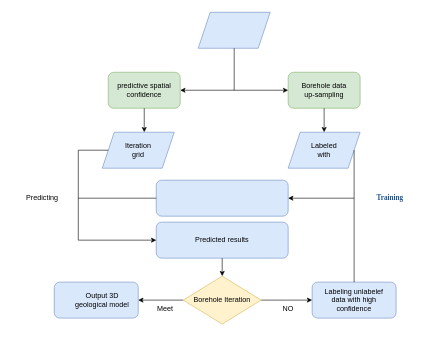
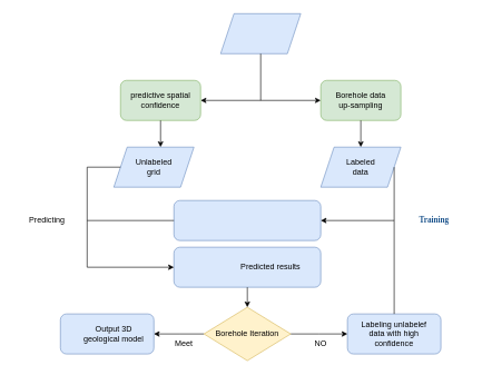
  <mxCell id="0" />
  <mxCell id="1" parent="0" />
  <mxCell id="2" value="" style="shape=parallelogram;perimeter=parallelogramPerimeter;whiteSpace=wrap;html=1;fixedSize=1;fillColor=#dae8fc;strokeColor=#6c8ebf;" vertex="1" parent="1"><mxGeometry x="330" y="20" width="120" height="60" as="geometry" /></mxCell>
  <mxCell id="3" value="" style="endArrow=classic;startArrow=classic;html=1;rounded=0;" edge="1" parent="1"><mxGeometry width="50" height="50" relative="1" as="geometry"><mxPoint x="300" y="150" as="sourcePoint" /><mxPoint x="480" y="150" as="targetPoint" /></mxGeometry></mxCell>
  <mxCell id="4" value="" style="endArrow=none;html=1;rounded=0;entryX=0.5;entryY=1;entryDx=0;entryDy=0;" edge="1" parent="1" target="2"><mxGeometry width="50" height="50" relative="1" as="geometry"><mxPoint x="390" y="150" as="sourcePoint" /><mxPoint x="420" y="30" as="targetPoint" /></mxGeometry></mxCell>
  <mxCell id="5" value="" style="rounded=1;whiteSpace=wrap;html=1;fillColor=#d5e8d4;strokeColor=#82b366;" vertex="1" parent="1"><mxGeometry x="180" y="120" width="120" height="60" as="geometry" /></mxCell>
  <mxCell id="6" value="" style="rounded=1;whiteSpace=wrap;html=1;fillColor=#d5e8d4;strokeColor=#82b366;" vertex="1" parent="1"><mxGeometry x="480" y="120" width="120" height="60" as="geometry" /></mxCell>
  <mxCell id="7" value="" style="endArrow=classic;html=1;rounded=0;exitX=0.5;exitY=1;exitDx=0;exitDy=0;" edge="1" parent="1" source="5"><mxGeometry width="50" height="50" relative="1" as="geometry"><mxPoint x="370" y="231" as="sourcePoint" /><mxPoint x="240" y="220" as="targetPoint" /></mxGeometry></mxCell>
  <mxCell id="8" value="" style="endArrow=classic;html=1;rounded=0;exitX=0.5;exitY=1;exitDx=0;exitDy=0;" edge="1" parent="1" source="6"><mxGeometry width="50" height="50" relative="1" as="geometry"><mxPoint x="250" y="190" as="sourcePoint" /><mxPoint x="540" y="220" as="targetPoint" /></mxGeometry></mxCell>
  <mxCell id="9" value="" style="shape=parallelogram;perimeter=parallelogramPerimeter;whiteSpace=wrap;html=1;fixedSize=1;fillColor=#dae8fc;strokeColor=#6c8ebf;" vertex="1" parent="1"><mxGeometry x="170" y="220" width="120" height="60" as="geometry" /></mxCell>
  <mxCell id="10" value="" style="shape=parallelogram;perimeter=parallelogramPerimeter;whiteSpace=wrap;html=1;fixedSize=1;fillColor=#dae8fc;strokeColor=#6c8ebf;" vertex="1" parent="1"><mxGeometry x="480" y="220" width="120" height="60" as="geometry" /></mxCell>
  <mxCell id="11" value="" style="rounded=1;whiteSpace=wrap;html=1;fillColor=#dae8fc;strokeColor=#6c8ebf;" vertex="1" parent="1"><mxGeometry x="260" y="300" width="220" height="60" as="geometry" /></mxCell>
  <mxCell id="12" value="" style="rounded=1;whiteSpace=wrap;html=1;fillColor=#dae8fc;strokeColor=#6c8ebf;" vertex="1" parent="1"><mxGeometry x="260" y="370" width="220" height="60" as="geometry" /></mxCell>
  <mxCell id="13" value="" style="endArrow=classic;html=1;rounded=0;exitX=0.5;exitY=1;exitDx=0;exitDy=0;" edge="1" parent="1" source="12" target="16"><mxGeometry width="50" height="50" relative="1" as="geometry"><mxPoint x="370" y="380" as="sourcePoint" /><mxPoint x="370" y="480" as="targetPoint" /></mxGeometry></mxCell>
  <mxCell id="14" style="edgeStyle=orthogonalEdgeStyle;rounded=0;orthogonalLoop=1;jettySize=auto;html=1;" edge="1" parent="1" source="16"><mxGeometry relative="1" as="geometry"><mxPoint x="520" y="500" as="targetPoint" /></mxGeometry></mxCell>
  <mxCell id="15" style="edgeStyle=orthogonalEdgeStyle;rounded=0;orthogonalLoop=1;jettySize=auto;html=1;exitX=0;exitY=0.5;exitDx=0;exitDy=0;" edge="1" parent="1" source="16"><mxGeometry relative="1" as="geometry"><mxPoint x="230" y="500" as="targetPoint" /></mxGeometry></mxCell>
  <mxCell id="16" value="" style="rhombus;whiteSpace=wrap;html=1;fillColor=#fff2cc;strokeColor=#d6b656;" vertex="1" parent="1"><mxGeometry x="305" y="460" width="130" height="80" as="geometry" /></mxCell>
  <mxCell id="17" value="" style="rounded=1;whiteSpace=wrap;html=1;fillColor=#dae8fc;strokeColor=#6c8ebf;" vertex="1" parent="1"><mxGeometry x="90" y="470" width="140" height="60" as="geometry" /></mxCell>
  <mxCell id="18" value="" style="rounded=1;whiteSpace=wrap;html=1;fillColor=#dae8fc;strokeColor=#6c8ebf;" vertex="1" parent="1"><mxGeometry x="520" y="470" width="140" height="60" as="geometry" /></mxCell>
  <mxCell id="19" value="" style="endArrow=classic;html=1;rounded=0;exitX=0;exitY=0.5;exitDx=0;exitDy=0;entryX=0;entryY=0.5;entryDx=0;entryDy=0;" edge="1" parent="1" source="9" target="12"><mxGeometry width="50" height="50" relative="1" as="geometry"><mxPoint x="370" y="380" as="sourcePoint" /><mxPoint x="130" y="410" as="targetPoint" /><Array as="points"><mxPoint x="130" y="250" /><mxPoint x="130" y="400" /></Array></mxGeometry></mxCell>
  <mxCell id="20" value="" style="endArrow=none;html=1;rounded=0;entryX=0;entryY=0.5;entryDx=0;entryDy=0;" edge="1" parent="1" target="11"><mxGeometry width="50" height="50" relative="1" as="geometry"><mxPoint x="130" y="330" as="sourcePoint" /><mxPoint x="280" y="290" as="targetPoint" /></mxGeometry></mxCell>
  <mxCell id="21" value="" style="endArrow=classic;html=1;rounded=0;exitX=1;exitY=0.5;exitDx=0;exitDy=0;entryX=1;entryY=0.5;entryDx=0;entryDy=0;" edge="1" parent="1" source="10" target="11"><mxGeometry width="50" height="50" relative="1" as="geometry"><mxPoint x="370" y="380" as="sourcePoint" /><mxPoint x="420" y="330" as="targetPoint" /><Array as="points"><mxPoint x="590" y="330" /></Array></mxGeometry></mxCell>
  <mxCell id="22" value="" style="endArrow=none;html=1;rounded=0;exitX=0.5;exitY=0;exitDx=0;exitDy=0;" edge="1" parent="1" source="18"><mxGeometry width="50" height="50" relative="1" as="geometry"><mxPoint x="370" y="380" as="sourcePoint" /><mxPoint x="590" y="330" as="targetPoint" /></mxGeometry></mxCell>
  <mxCell id="23" value="predictive spatial&lt;br&gt;confidence" style="text;strokeColor=none;align=center;fillColor=none;html=1;verticalAlign=middle;whiteSpace=wrap;rounded=0;" vertex="1" parent="1"><mxGeometry x="190" y="132.5" width="100" height="35" as="geometry" /></mxCell>
  <mxCell id="24" value="Borehole data&lt;br&gt;up-sampling" style="text;strokeColor=none;align=center;fillColor=none;html=1;verticalAlign=middle;whiteSpace=wrap;rounded=0;" vertex="1" parent="1"><mxGeometry x="490" y="132.5" width="100" height="35" as="geometry" /></mxCell>
- <mxCell id="25" value="Iteration&lt;br&gt;grid" style="text;strokeColor=none;align=center;fillColor=none;html=1;verticalAlign=middle;whiteSpace=wrap;rounded=0;" vertex="1" parent="1"><mxGeometry x="200" y="235" width="60" height="30" as="geometry" /></mxCell>
- <mxCell id="26" value="Labeled with" style="text;strokeColor=none;align=center;fillColor=none;html=1;verticalAlign=middle;whiteSpace=wrap;rounded=0;" vertex="1" parent="1"><mxGeometry x="510" y="235" width="60" height="30" as="geometry" /></mxCell>
- <mxCell id="27" value="Predicted results" style="text;strokeColor=none;align=center;fillColor=none;html=1;verticalAlign=middle;whiteSpace=wrap;rounded=0;" vertex="1" parent="1"><mxGeometry x="320" y="382.5" width="100" height="35" as="geometry" /></mxCell>
+ <mxCell id="25" value="Unlabeled&lt;br&gt;grid" style="text;strokeColor=none;align=center;fillColor=none;html=1;verticalAlign=middle;whiteSpace=wrap;rounded=0;" vertex="1" parent="1"><mxGeometry x="200" y="235" width="60" height="30" as="geometry" /></mxCell>
+ <mxCell id="26" value="Labeled data" style="text;strokeColor=none;align=center;fillColor=none;html=1;verticalAlign=middle;whiteSpace=wrap;rounded=0;" vertex="1" parent="1"><mxGeometry x="510" y="235" width="60" height="30" as="geometry" /></mxCell>
+ <mxCell id="27" value="Predicted results" style="text;strokeColor=none;align=center;fillColor=none;html=1;verticalAlign=middle;whiteSpace=wrap;rounded=0;" vertex="1" parent="1"><mxGeometry x="355" y="382.5" width="100" height="35" as="geometry" /></mxCell>
  <mxCell id="28" value="Borehole Iteration" style="text;strokeColor=none;align=center;fillColor=none;html=1;verticalAlign=middle;whiteSpace=wrap;rounded=0;" vertex="1" parent="1"><mxGeometry x="320" y="482.5" width="100" height="35" as="geometry" /></mxCell>
  <mxCell id="29" value="Meet" style="text;strokeColor=none;align=center;fillColor=none;html=1;verticalAlign=middle;whiteSpace=wrap;rounded=0;" vertex="1" parent="1"><mxGeometry x="245" y="500" width="60" height="30" as="geometry" /></mxCell>
  <mxCell id="30" value="NO" style="text;strokeColor=none;align=center;fillColor=none;html=1;verticalAlign=middle;whiteSpace=wrap;rounded=0;" vertex="1" parent="1"><mxGeometry x="450" y="500" width="60" height="30" as="geometry" /></mxCell>
  <mxCell id="31" value="Predicting&lt;span style=&quot;color: rgba(0, 0, 0, 0); font-family: monospace; font-size: 0px; text-align: start; text-wrap: nowrap;&quot;&gt;%3CmxGraphModel%3E%3Croot%3E%3CmxCell%20id%3D%220%22%2F%3E%3CmxCell%20id%3D%221%22%20parent%3D%220%22%2F%3E%3CmxCell%20id%3D%222%22%20value%3D%22Meet%20Iteration%22%20style%3D%22text%3BstrokeColor%3Dnone%3Balign%3Dcenter%3BfillColor%3Dnone%3Bhtml%3D1%3BverticalAlign%3Dmiddle%3BwhiteSpace%3Dwrap%3Brounded%3D0%3B%22%20vertex%3D%221%22%20parent%3D%221%22%3E%3CmxGeometry%20x%3D%22340%22%20y%3D%22812.5%22%20width%3D%22100%22%20height%3D%2235%22%20as%3D%22geometry%22%2F%3E%3C%2FmxCell%3E%3C%2Froot%3E%3C%2FmxGraphModel%3E&lt;/span&gt;" style="text;strokeColor=none;align=center;fillColor=none;html=1;verticalAlign=middle;whiteSpace=wrap;rounded=0;" vertex="1" parent="1"><mxGeometry x="20" y="312.5" width="100" height="35" as="geometry" /></mxCell>
  <mxCell id="32" value="&lt;div style=&quot;text-align: center;&quot;&gt;&lt;span style=&quot;text-align: start; background-color: initial;&quot;&gt;&lt;font face=&quot;Times New Roman, Times, STKaiTi, KaiTi, SimSun, Microsoft Yahei&quot; color=&quot;#1b538c&quot;&gt;&lt;b&gt;Training&lt;/b&gt;&lt;/font&gt;&lt;/span&gt;&lt;span style=&quot;color: rgba(0, 0, 0, 0); font-family: monospace; font-size: 0px; text-align: start; text-wrap: nowrap; background-color: initial;&quot;&gt;%3CmxGraphModel%3E%3Croot%3E%3CmxCell%20id%3D%220%22%2F%3E%3CmxCell%20id%3D%221%22%20parent%3D%220%22%2F%3E%3CmxCell%20id%3D%222%22%20value%3D%22Meet%20Iteration%22%20style%3D%22text%3BstrokeColor%3Dnone%3Balign%3Dcenter%3BfillColor%3Dnone%3Bhtml%3D1%3BverticalAlign%3Dmiddle%3BwhiteSpace%3Dwrap%3Brounded%3D0%3B%22%20vertex%3D%221%22%20parent%3D%221%22%3E%3CmxGeometry%20x%3D%22340%22%20y%3D%22812.5%22%20width%3D%22100%22%20height%3D%2235%22%20as%3D%22geometry%22%2F%3E%3C%2FmxCell%3E%3C%2Froot%3E%3C%2FmxGraphModel%3E&lt;/span&gt;&lt;span style=&quot;font-size: 0px; text-align: start; text-wrap: nowrap; background-color: initial;&quot; value=&quot;1&quot; class=&quot;translate_span&quot;&gt; 预测% 3C mxgraphmodel % 3E % 3C root % 3E % 3C mxcell % 20id % 3D % 220% 22% 2F % 3E % 3C mxcell % 20id % 3D % 221% 22% 20父代% 3D % 220% 22% 2F % 3E % 3C mxcell % 20id % 3D % 222% 22% 20 value % 3D % 22 meet % 20迭代% 22 % 20style % 3D %文本%3BstrokeColor%3Dnone%&lt;/span&gt;&lt;/div&gt;" style="text;strokeColor=none;align=center;fillColor=none;html=1;verticalAlign=middle;whiteSpace=wrap;rounded=0;" vertex="1" parent="1"><mxGeometry x="600" y="312.5" width="100" height="35" as="geometry" /></mxCell>
  <mxCell id="33" value="Output 3D&lt;br&gt;geological model" style="text;strokeColor=none;align=center;fillColor=none;html=1;verticalAlign=middle;whiteSpace=wrap;rounded=0;" vertex="1" parent="1"><mxGeometry x="120" y="482.5" width="100" height="35" as="geometry" /></mxCell>
  <mxCell id="34" value="Labeling unlabelef&lt;br&gt;data with high&lt;br&gt;confidence" style="text;strokeColor=none;align=center;fillColor=none;html=1;verticalAlign=middle;whiteSpace=wrap;rounded=0;" vertex="1" parent="1"><mxGeometry x="540" y="482.5" width="100" height="35" as="geometry" /></mxCell>
